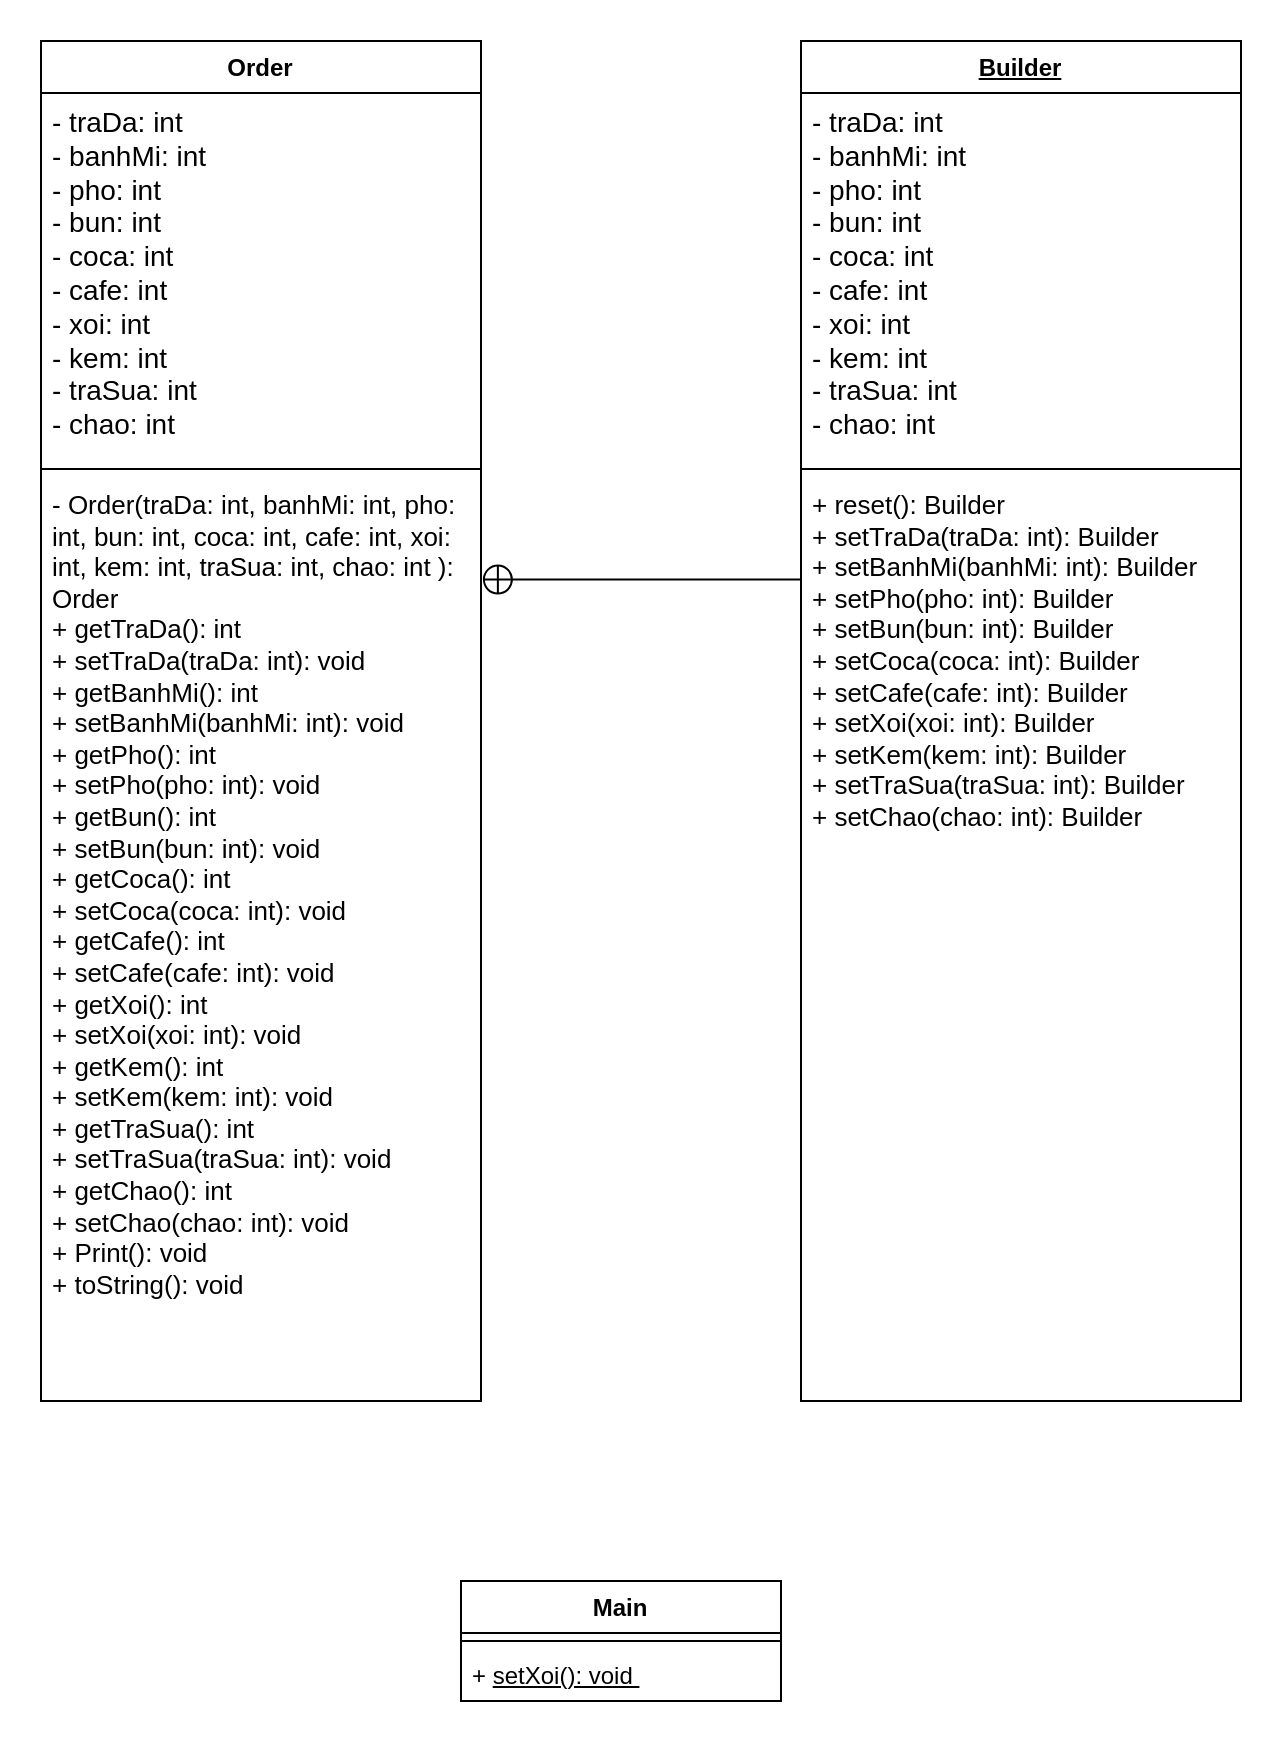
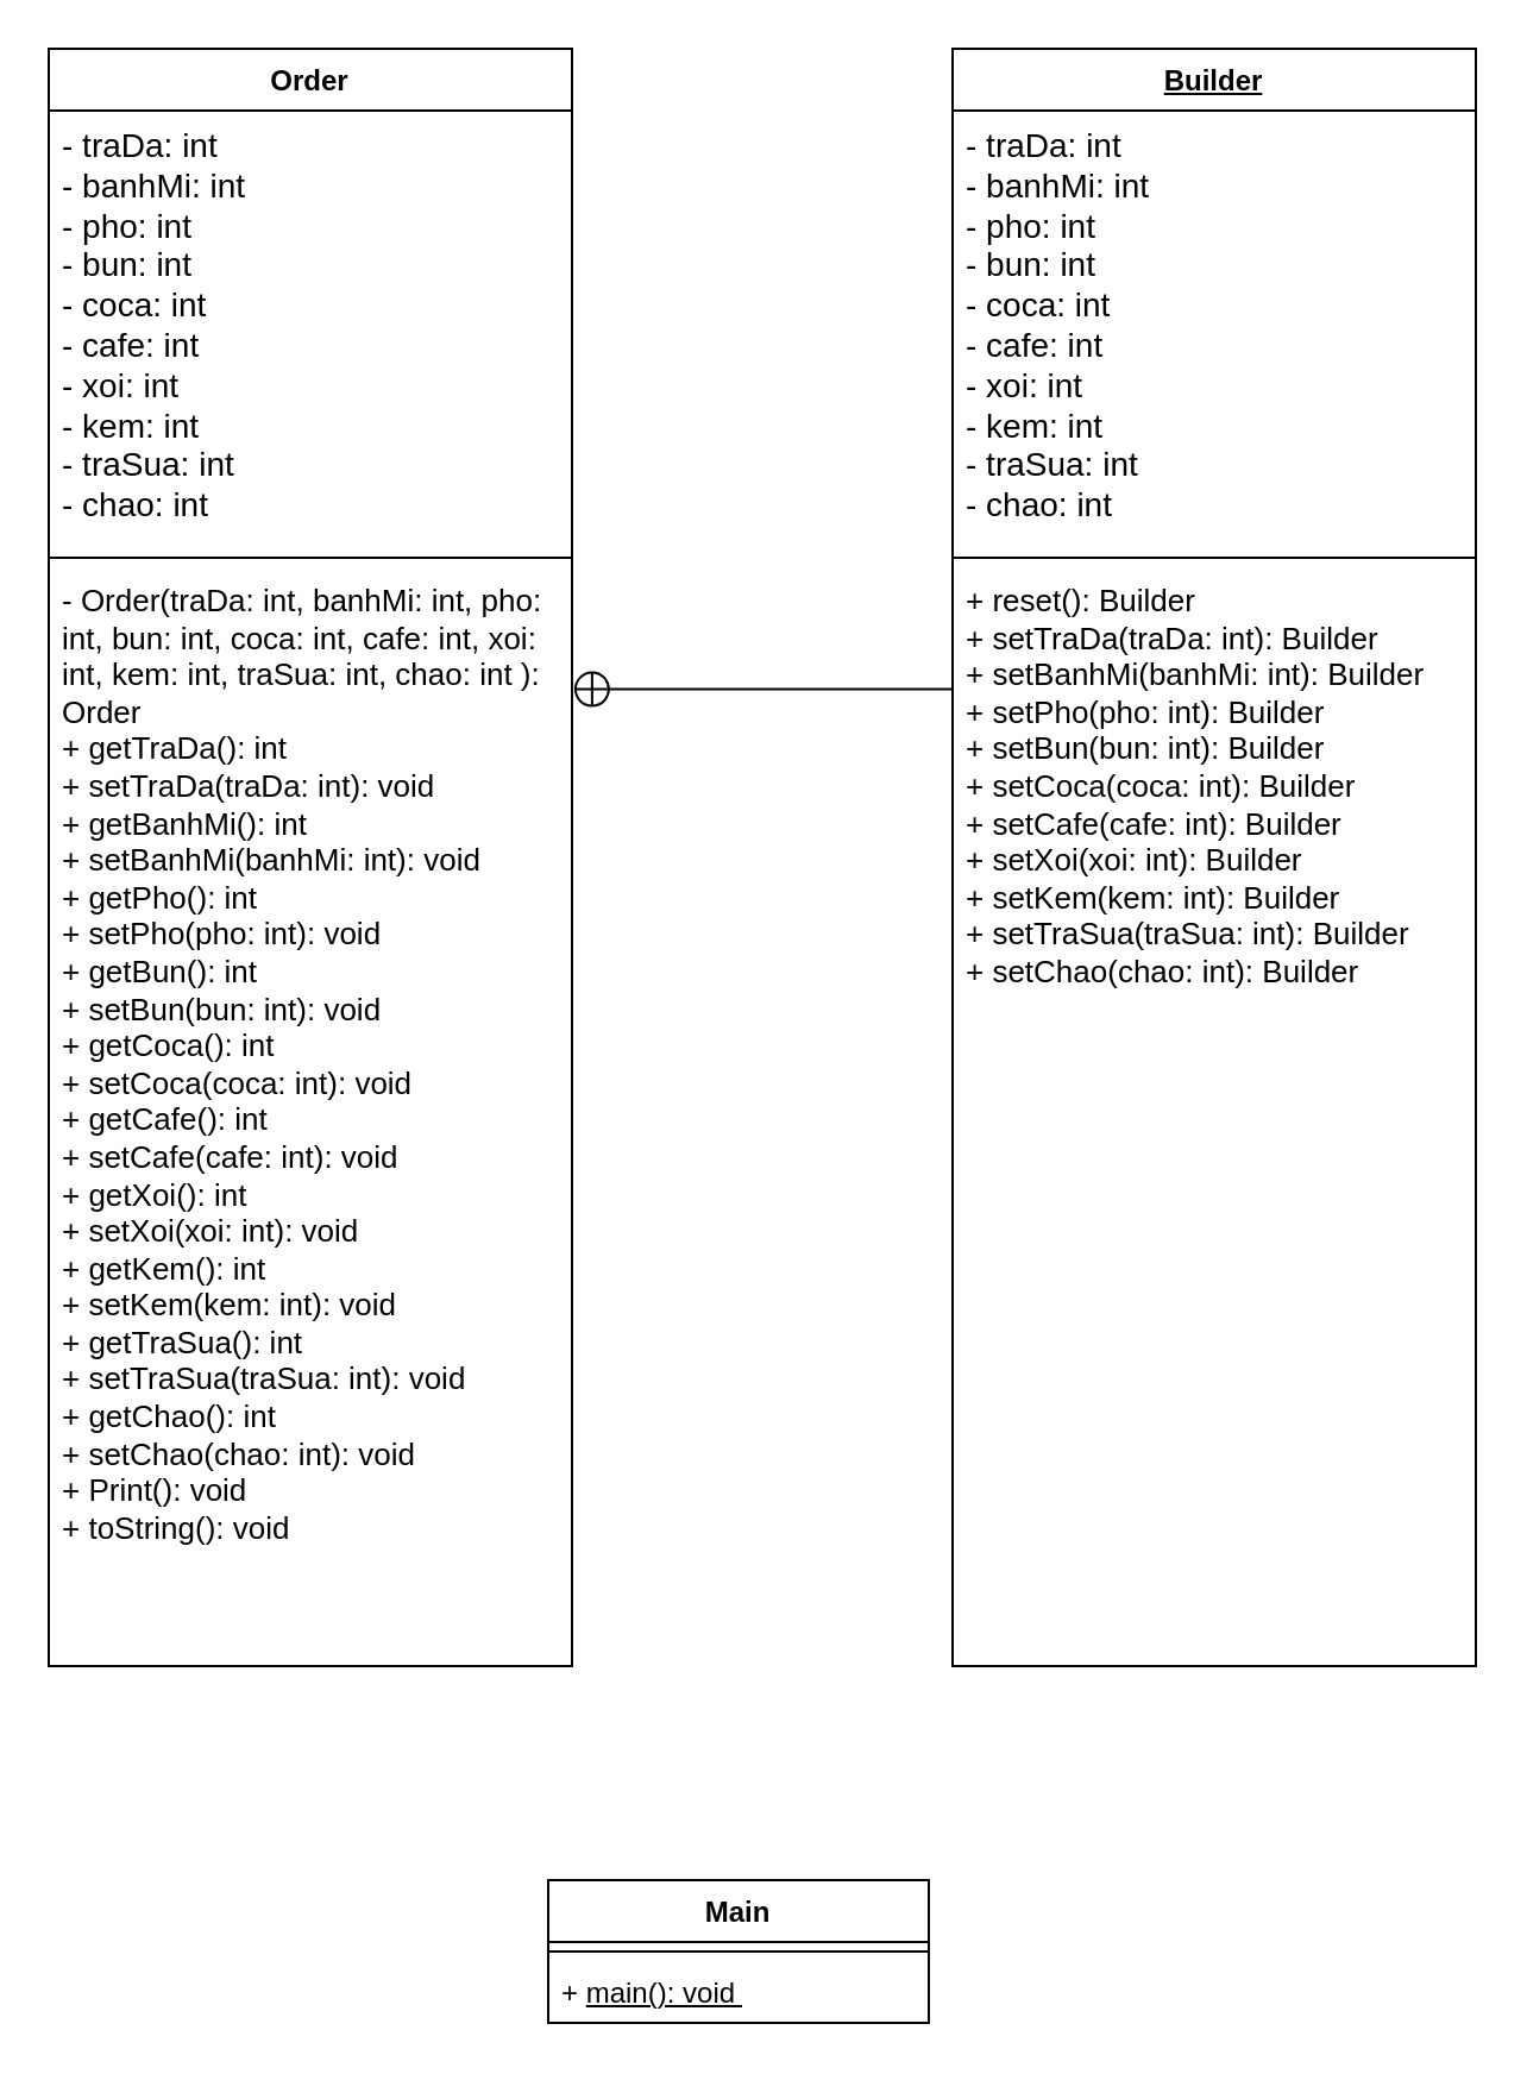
  <mxCell id="0" />
  <mxCell id="1" parent="0" />
  <mxCell id="2" value="Order" style="swimlane;fontStyle=1;align=center;verticalAlign=top;childLayout=stackLayout;horizontal=1;startSize=26;horizontalStack=0;resizeParent=1;resizeParentMax=0;resizeLast=0;collapsible=1;marginBottom=0;whiteSpace=wrap;html=1;" vertex="1" parent="1"><mxGeometry x="20" y="20" width="220" height="680" as="geometry" /></mxCell>
  <mxCell id="3" value="&lt;font style=&quot;font-size: 14px;&quot;&gt;- traDa: int&lt;br&gt;- banhMi: int&lt;br&gt;- pho: int&lt;br&gt;- bun: int&lt;br&gt;- coca: int&lt;br&gt;- cafe: int&lt;br&gt;- xoi: int&lt;br&gt;- kem: int&lt;br&gt;- traSua: int&amp;nbsp;&lt;br&gt;- chao: int&lt;/font&gt;" style="text;strokeColor=none;fillColor=none;align=left;verticalAlign=top;spacingLeft=4;spacingRight=4;overflow=hidden;rotatable=0;points=[[0,0.5],[1,0.5]];portConstraint=eastwest;whiteSpace=wrap;html=1;" vertex="1" parent="2"><mxGeometry y="26" width="220" height="184" as="geometry" /></mxCell>
  <mxCell id="4" value="" style="line;strokeWidth=1;fillColor=none;align=left;verticalAlign=middle;spacingTop=-1;spacingLeft=3;spacingRight=3;rotatable=0;labelPosition=right;points=[];portConstraint=eastwest;strokeColor=inherit;" vertex="1" parent="2"><mxGeometry y="210" width="220" height="8" as="geometry" /></mxCell>
  <mxCell id="5" value="&lt;font style=&quot;font-size: 13px;&quot;&gt;- Order(traDa: int, banhMi: int, pho: int, bun: int, coca: int, cafe: int, xoi: int, kem: int, traSua: int, chao: int ): Order&lt;br&gt;+ getTraDa(): int&amp;nbsp;&lt;br&gt;+ setTraDa(traDa: int): void&amp;nbsp;&lt;br&gt;+ getBanhMi(): int&lt;br&gt;+ setBanhMi(banhMi: int): void&lt;br&gt;+ getPho(): int&lt;br&gt;+ setPho(pho: int): void&lt;br&gt;+ getBun(): int&lt;br&gt;+ setBun(bun: int): void&lt;br&gt;+ getCoca(): int&lt;br&gt;+ setCoca(coca: int): void&lt;br&gt;+ getCafe(): int&lt;br&gt;+ setCafe(cafe: int): void&amp;nbsp;&lt;br&gt;+ getXoi(): int&lt;br&gt;+ setXoi(xoi: int): void&lt;br&gt;+ getKem(): int&lt;br&gt;+ setKem(kem: int): void&lt;br&gt;+ getTraSua(): int&amp;nbsp;&lt;br&gt;+ setTraSua(traSua: int): void&lt;br&gt;+ getChao(): int&lt;br&gt;+ setChao(chao: int): void&lt;br&gt;+ Print(): void&lt;br&gt;+ toString(): void&lt;br&gt;&lt;/font&gt;" style="text;strokeColor=none;fillColor=none;align=left;verticalAlign=top;spacingLeft=4;spacingRight=4;overflow=hidden;rotatable=0;points=[[0,0.5],[1,0.5]];portConstraint=eastwest;whiteSpace=wrap;html=1;" vertex="1" parent="2"><mxGeometry y="218" width="220" height="462" as="geometry" /></mxCell>
  <mxCell id="6" value="" style="endArrow=none;startArrow=circlePlus;endFill=0;startFill=0;endSize=8;html=1;rounded=0;exitX=1.002;exitY=0.111;exitDx=0;exitDy=0;exitPerimeter=0;entryX=-0.002;entryY=0.111;entryDx=0;entryDy=0;entryPerimeter=0;" edge="1" parent="1" source="5" target="10"><mxGeometry width="160" relative="1" as="geometry"><mxPoint x="230" y="210" as="sourcePoint" /><mxPoint x="400" y="310" as="targetPoint" /></mxGeometry></mxCell>
  <mxCell id="7" value="&lt;u&gt;Builder&lt;/u&gt;" style="swimlane;fontStyle=1;align=center;verticalAlign=top;childLayout=stackLayout;horizontal=1;startSize=26;horizontalStack=0;resizeParent=1;resizeParentMax=0;resizeLast=0;collapsible=1;marginBottom=0;whiteSpace=wrap;html=1;" vertex="1" parent="1"><mxGeometry x="400" y="20" width="220" height="680" as="geometry" /></mxCell>
  <mxCell id="8" value="&lt;font style=&quot;font-size: 14px;&quot;&gt;- traDa: int&lt;br&gt;- banhMi: int&lt;br&gt;- pho: int&lt;br&gt;- bun: int&lt;br&gt;- coca: int&lt;br&gt;- cafe: int&lt;br&gt;- xoi: int&lt;br&gt;- kem: int&lt;br&gt;- traSua: int&amp;nbsp;&lt;br&gt;- chao: int&lt;/font&gt;" style="text;strokeColor=none;fillColor=none;align=left;verticalAlign=top;spacingLeft=4;spacingRight=4;overflow=hidden;rotatable=0;points=[[0,0.5],[1,0.5]];portConstraint=eastwest;whiteSpace=wrap;html=1;" vertex="1" parent="7"><mxGeometry y="26" width="220" height="184" as="geometry" /></mxCell>
  <mxCell id="9" value="" style="line;strokeWidth=1;fillColor=none;align=left;verticalAlign=middle;spacingTop=-1;spacingLeft=3;spacingRight=3;rotatable=0;labelPosition=right;points=[];portConstraint=eastwest;strokeColor=inherit;" vertex="1" parent="7"><mxGeometry y="210" width="220" height="8" as="geometry" /></mxCell>
  <mxCell id="10" value="&lt;font style=&quot;font-size: 13px;&quot;&gt;+ reset(): Builder&lt;br&gt;+ setTraDa(traDa: int): Builder&lt;br&gt;+ setBanhMi(banhMi: int): Builder&lt;br&gt;+ setPho(pho: int): Builder&lt;br&gt;+ setBun(bun: int): Builder&lt;br&gt;+ setCoca(coca: int): Builder&lt;br&gt;+ setCafe(cafe: int): Builder&lt;br&gt;+ setXoi(xoi: int): Builder&lt;br&gt;+ setKem(kem: int): Builder&lt;br&gt;+ setTraSua(traSua: int): Builder&lt;br&gt;+ setChao(chao: int): Builder&lt;/font&gt;" style="text;strokeColor=none;fillColor=none;align=left;verticalAlign=top;spacingLeft=4;spacingRight=4;overflow=hidden;rotatable=0;points=[[0,0.5],[1,0.5]];portConstraint=eastwest;whiteSpace=wrap;html=1;" vertex="1" parent="7"><mxGeometry y="218" width="220" height="462" as="geometry" /></mxCell>
  <mxCell id="11" value="Main" style="swimlane;fontStyle=1;align=center;verticalAlign=top;childLayout=stackLayout;horizontal=1;startSize=26;horizontalStack=0;resizeParent=1;resizeParentMax=0;resizeLast=0;collapsible=1;marginBottom=0;whiteSpace=wrap;html=1;" vertex="1" parent="1"><mxGeometry x="230" y="790" width="160" height="60" as="geometry" /></mxCell>
  <mxCell id="12" value="" style="line;strokeWidth=1;fillColor=none;align=left;verticalAlign=middle;spacingTop=-1;spacingLeft=3;spacingRight=3;rotatable=0;labelPosition=right;points=[];portConstraint=eastwest;strokeColor=inherit;" vertex="1" parent="11"><mxGeometry y="26" width="160" height="8" as="geometry" /></mxCell>
- <mxCell id="13" value="+ &lt;u&gt;setXoi(): void&amp;nbsp;&lt;/u&gt;" style="text;strokeColor=none;fillColor=none;align=left;verticalAlign=top;spacingLeft=4;spacingRight=4;overflow=hidden;rotatable=0;points=[[0,0.5],[1,0.5]];portConstraint=eastwest;whiteSpace=wrap;html=1;" vertex="1" parent="11"><mxGeometry y="34" width="160" height="26" as="geometry" /></mxCell>
+ <mxCell id="13" value="+ &lt;u&gt;main(): void&amp;nbsp;&lt;/u&gt;" style="text;strokeColor=none;fillColor=none;align=left;verticalAlign=top;spacingLeft=4;spacingRight=4;overflow=hidden;rotatable=0;points=[[0,0.5],[1,0.5]];portConstraint=eastwest;whiteSpace=wrap;html=1;" vertex="1" parent="11"><mxGeometry y="34" width="160" height="26" as="geometry" /></mxCell>
